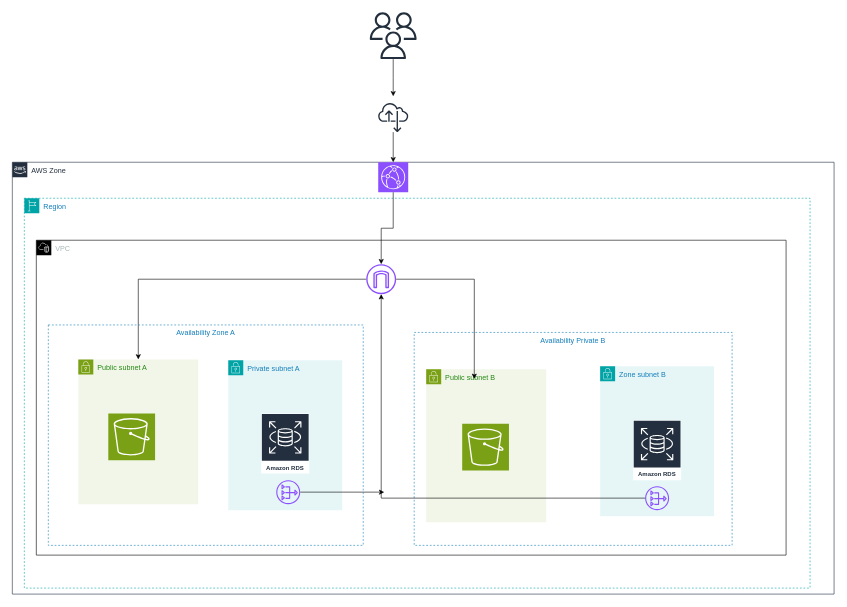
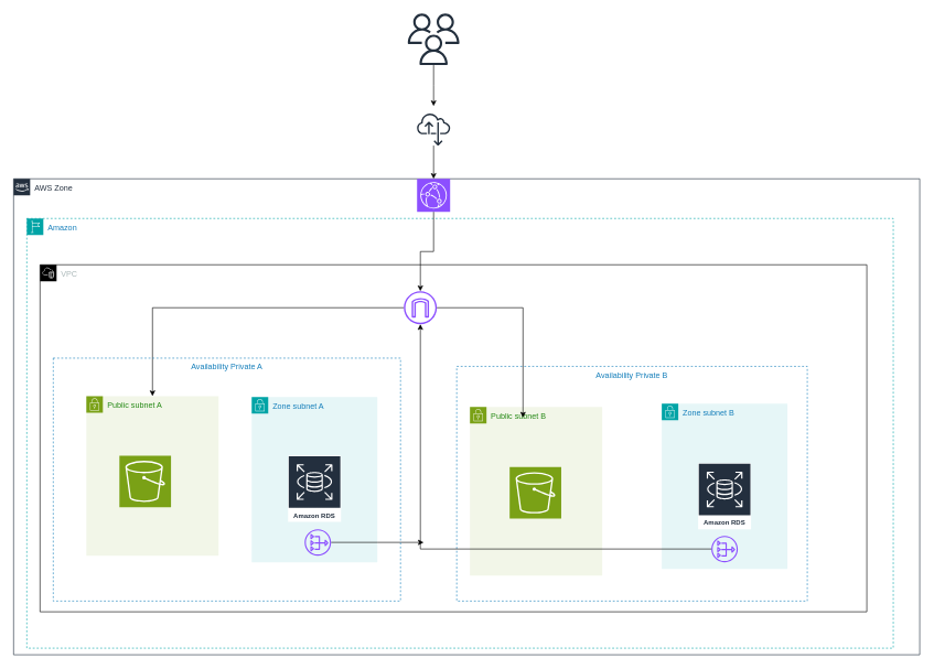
  <mxCell id="0" />
  <mxCell id="1" parent="0" />
  <mxCell id="2" value="AWS Zone" style="points=[[0,0],[0.25,0],[0.5,0],[0.75,0],[1,0],[1,0.25],[1,0.5],[1,0.75],[1,1],[0.75,1],[0.5,1],[0.25,1],[0,1],[0,0.75],[0,0.5],[0,0.25]];outlineConnect=0;gradientColor=none;html=1;whiteSpace=wrap;fontSize=12;fontStyle=0;container=1;pointerEvents=0;collapsible=0;recursiveResize=0;shape=mxgraph.aws4.group;grIcon=mxgraph.aws4.group_aws_cloud_alt;strokeColor=#232F3E;fillColor=none;verticalAlign=top;align=left;spacingLeft=30;fontColor=#232F3E;dashed=0;" parent="1" vertex="1"><mxGeometry x="20" y="270" width="1370" height="720" as="geometry" /></mxCell>
  <mxCell id="3" value="" style="sketch=0;points=[[0,0,0],[0.25,0,0],[0.5,0,0],[0.75,0,0],[1,0,0],[0,1,0],[0.25,1,0],[0.5,1,0],[0.75,1,0],[1,1,0],[0,0.25,0],[0,0.5,0],[0,0.75,0],[1,0.25,0],[1,0.5,0],[1,0.75,0]];outlineConnect=0;fontColor=#232F3E;fillColor=#8C4FFF;strokeColor=#ffffff;dashed=0;verticalLabelPosition=bottom;verticalAlign=top;align=center;html=1;fontSize=12;fontStyle=0;aspect=fixed;shape=mxgraph.aws4.resourceIcon;resIcon=mxgraph.aws4.cloudfront;" parent="2" vertex="1"><mxGeometry x="610" width="50" height="50" as="geometry" /></mxCell>
- <mxCell id="4" value="Region" style="points=[[0,0],[0.25,0],[0.5,0],[0.75,0],[1,0],[1,0.25],[1,0.5],[1,0.75],[1,1],[0.75,1],[0.5,1],[0.25,1],[0,1],[0,0.75],[0,0.5],[0,0.25]];outlineConnect=0;gradientColor=none;html=1;whiteSpace=wrap;fontSize=12;fontStyle=0;container=1;pointerEvents=0;collapsible=0;recursiveResize=0;shape=mxgraph.aws4.group;grIcon=mxgraph.aws4.group_region;strokeColor=#00A4A6;fillColor=none;verticalAlign=top;align=left;spacingLeft=30;fontColor=#147EBA;dashed=1;" parent="1" vertex="1"><mxGeometry x="40" y="330" width="1310" height="650" as="geometry" /></mxCell>
+ <mxCell id="4" value="Amazon" style="points=[[0,0],[0.25,0],[0.5,0],[0.75,0],[1,0],[1,0.25],[1,0.5],[1,0.75],[1,1],[0.75,1],[0.5,1],[0.25,1],[0,1],[0,0.75],[0,0.5],[0,0.25]];outlineConnect=0;gradientColor=none;html=1;whiteSpace=wrap;fontSize=12;fontStyle=0;container=1;pointerEvents=0;collapsible=0;recursiveResize=0;shape=mxgraph.aws4.group;grIcon=mxgraph.aws4.group_region;strokeColor=#00A4A6;fillColor=none;verticalAlign=top;align=left;spacingLeft=30;fontColor=#147EBA;dashed=1;" parent="1" vertex="1"><mxGeometry x="40" y="330" width="1310" height="650" as="geometry" /></mxCell>
  <mxCell id="5" value="VPC" style="points=[[0,0],[0.25,0],[0.5,0],[0.75,0],[1,0],[1,0.25],[1,0.5],[1,0.75],[1,1],[0.75,1],[0.5,1],[0.25,1],[0,1],[0,0.75],[0,0.5],[0,0.25]];outlineConnect=0;gradientColor=none;html=1;whiteSpace=wrap;fontSize=12;fontStyle=0;container=1;pointerEvents=0;collapsible=0;recursiveResize=0;shape=mxgraph.aws4.group;grIcon=mxgraph.aws4.group_vpc2;strokeColor=default;fillColor=none;verticalAlign=top;align=left;spacingLeft=30;fontColor=#AAB7B8;dashed=0;" parent="4" vertex="1"><mxGeometry x="20" y="70" width="1250" height="525" as="geometry" /></mxCell>
  <mxCell id="6" value="Public subnet B" style="points=[[0,0],[0.25,0],[0.5,0],[0.75,0],[1,0],[1,0.25],[1,0.5],[1,0.75],[1,1],[0.75,1],[0.5,1],[0.25,1],[0,1],[0,0.75],[0,0.5],[0,0.25]];outlineConnect=0;gradientColor=none;html=1;whiteSpace=wrap;fontSize=12;fontStyle=0;container=1;pointerEvents=0;collapsible=0;recursiveResize=0;shape=mxgraph.aws4.group;grIcon=mxgraph.aws4.group_security_group;grStroke=0;strokeColor=#7AA116;fillColor=#F2F6E8;verticalAlign=top;align=left;spacingLeft=30;fontColor=#248814;dashed=0;" parent="5" vertex="1"><mxGeometry x="650" y="215" width="200" height="255" as="geometry" /></mxCell>
  <mxCell id="7" value="" style="sketch=0;points=[[0,0,0],[0.25,0,0],[0.5,0,0],[0.75,0,0],[1,0,0],[0,1,0],[0.25,1,0],[0.5,1,0],[0.75,1,0],[1,1,0],[0,0.25,0],[0,0.5,0],[0,0.75,0],[1,0.25,0],[1,0.5,0],[1,0.75,0]];outlineConnect=0;fontColor=#232F3E;fillColor=#7AA116;strokeColor=#ffffff;dashed=0;verticalLabelPosition=bottom;verticalAlign=top;align=center;html=1;fontSize=12;fontStyle=0;aspect=fixed;shape=mxgraph.aws4.resourceIcon;resIcon=mxgraph.aws4.s3;" parent="6" vertex="1"><mxGeometry x="60" y="91" width="78" height="78" as="geometry" /></mxCell>
  <mxCell id="8" value="Zone subnet B" style="points=[[0,0],[0.25,0],[0.5,0],[0.75,0],[1,0],[1,0.25],[1,0.5],[1,0.75],[1,1],[0.75,1],[0.5,1],[0.25,1],[0,1],[0,0.75],[0,0.5],[0,0.25]];outlineConnect=0;gradientColor=none;html=1;whiteSpace=wrap;fontSize=12;fontStyle=0;container=1;pointerEvents=0;collapsible=0;recursiveResize=0;shape=mxgraph.aws4.group;grIcon=mxgraph.aws4.group_security_group;grStroke=0;strokeColor=#00A4A6;fillColor=#E6F6F7;verticalAlign=top;align=left;spacingLeft=30;fontColor=#147EBA;dashed=0;" parent="5" vertex="1"><mxGeometry x="940" y="210" width="190" height="250" as="geometry" /></mxCell>
  <mxCell id="9" value="Availability Private B" style="fillColor=none;strokeColor=#147EBA;dashed=1;verticalAlign=top;fontStyle=0;fontColor=#147EBA;whiteSpace=wrap;html=1;" parent="8" vertex="1"><mxGeometry x="-310" y="-56.25" width="530" height="355" as="geometry" /></mxCell>
  <mxCell id="10" value="Amazon RDS" style="sketch=0;outlineConnect=0;fontColor=#232F3E;gradientColor=none;strokeColor=#ffffff;fillColor=#232F3E;dashed=0;verticalLabelPosition=middle;verticalAlign=bottom;align=center;html=1;whiteSpace=wrap;fontSize=10;fontStyle=1;spacing=3;shape=mxgraph.aws4.productIcon;prIcon=mxgraph.aws4.rds;" parent="5" vertex="1"><mxGeometry x="995" y="300" width="80" height="100" as="geometry" /></mxCell>
  <mxCell id="11" value="Public subnet A" style="points=[[0,0],[0.25,0],[0.5,0],[0.75,0],[1,0],[1,0.25],[1,0.5],[1,0.75],[1,1],[0.75,1],[0.5,1],[0.25,1],[0,1],[0,0.75],[0,0.5],[0,0.25]];outlineConnect=0;gradientColor=none;html=1;whiteSpace=wrap;fontSize=12;fontStyle=0;container=1;pointerEvents=0;collapsible=0;recursiveResize=0;shape=mxgraph.aws4.group;grIcon=mxgraph.aws4.group_security_group;grStroke=0;strokeColor=#7AA116;fillColor=#F2F6E8;verticalAlign=top;align=left;spacingLeft=30;fontColor=#248814;dashed=0;" parent="5" vertex="1"><mxGeometry x="70" y="198.75" width="200" height="241.25" as="geometry" /></mxCell>
  <mxCell id="12" value="" style="sketch=0;points=[[0,0,0],[0.25,0,0],[0.5,0,0],[0.75,0,0],[1,0,0],[0,1,0],[0.25,1,0],[0.5,1,0],[0.75,1,0],[1,1,0],[0,0.25,0],[0,0.5,0],[0,0.75,0],[1,0.25,0],[1,0.5,0],[1,0.75,0]];outlineConnect=0;fontColor=#232F3E;fillColor=#7AA116;strokeColor=#ffffff;dashed=0;verticalLabelPosition=bottom;verticalAlign=top;align=center;html=1;fontSize=12;fontStyle=0;aspect=fixed;shape=mxgraph.aws4.resourceIcon;resIcon=mxgraph.aws4.s3;" parent="11" vertex="1"><mxGeometry x="50" y="90" width="78" height="78" as="geometry" /></mxCell>
- <mxCell id="13" value="Private subnet A" style="points=[[0,0],[0.25,0],[0.5,0],[0.75,0],[1,0],[1,0.25],[1,0.5],[1,0.75],[1,1],[0.75,1],[0.5,1],[0.25,1],[0,1],[0,0.75],[0,0.5],[0,0.25]];outlineConnect=0;gradientColor=none;html=1;whiteSpace=wrap;fontSize=12;fontStyle=0;container=1;pointerEvents=0;collapsible=0;recursiveResize=0;shape=mxgraph.aws4.group;grIcon=mxgraph.aws4.group_security_group;grStroke=0;strokeColor=#00A4A6;fillColor=#E6F6F7;verticalAlign=top;align=left;spacingLeft=30;fontColor=#147EBA;dashed=0;" parent="5" vertex="1"><mxGeometry x="320" y="200" width="190" height="250" as="geometry" /></mxCell>
+ <mxCell id="13" value="Zone subnet A" style="points=[[0,0],[0.25,0],[0.5,0],[0.75,0],[1,0],[1,0.25],[1,0.5],[1,0.75],[1,1],[0.75,1],[0.5,1],[0.25,1],[0,1],[0,0.75],[0,0.5],[0,0.25]];outlineConnect=0;gradientColor=none;html=1;whiteSpace=wrap;fontSize=12;fontStyle=0;container=1;pointerEvents=0;collapsible=0;recursiveResize=0;shape=mxgraph.aws4.group;grIcon=mxgraph.aws4.group_security_group;grStroke=0;strokeColor=#00A4A6;fillColor=#E6F6F7;verticalAlign=top;align=left;spacingLeft=30;fontColor=#147EBA;dashed=0;" parent="5" vertex="1"><mxGeometry x="320" y="200" width="190" height="250" as="geometry" /></mxCell>
  <mxCell id="14" value="Amazon RDS" style="sketch=0;outlineConnect=0;fontColor=#232F3E;gradientColor=none;strokeColor=#ffffff;fillColor=#232F3E;dashed=0;verticalLabelPosition=middle;verticalAlign=bottom;align=center;html=1;whiteSpace=wrap;fontSize=10;fontStyle=1;spacing=3;shape=mxgraph.aws4.productIcon;prIcon=mxgraph.aws4.rds;" parent="13" vertex="1"><mxGeometry x="55" y="88.75" width="80" height="100" as="geometry" /></mxCell>
  <mxCell id="15" style="edgeStyle=orthogonalEdgeStyle;rounded=0;orthogonalLoop=1;jettySize=auto;html=1;" edge="1" parent="13" source="16"><mxGeometry relative="1" as="geometry"><mxPoint x="260" y="220" as="targetPoint" /></mxGeometry></mxCell>
  <mxCell id="16" value="" style="sketch=0;outlineConnect=0;fontColor=#232F3E;gradientColor=none;fillColor=#8C4FFF;strokeColor=none;dashed=0;verticalLabelPosition=bottom;verticalAlign=top;align=center;html=1;fontSize=12;fontStyle=0;aspect=fixed;pointerEvents=1;shape=mxgraph.aws4.nat_gateway;" parent="13" vertex="1"><mxGeometry x="80" y="200" width="40" height="40" as="geometry" /></mxCell>
  <mxCell id="17" style="edgeStyle=orthogonalEdgeStyle;rounded=0;orthogonalLoop=1;jettySize=auto;html=1;" parent="5" source="18" target="11" edge="1"><mxGeometry relative="1" as="geometry" /></mxCell>
  <mxCell id="18" value="" style="sketch=0;outlineConnect=0;fontColor=#232F3E;gradientColor=none;fillColor=#8C4FFF;strokeColor=none;dashed=0;verticalLabelPosition=bottom;verticalAlign=top;align=center;html=1;fontSize=12;fontStyle=0;aspect=fixed;pointerEvents=1;shape=mxgraph.aws4.internet_gateway;" parent="5" vertex="1"><mxGeometry x="550" y="40" width="50" height="50" as="geometry" /></mxCell>
  <mxCell id="19" value="" style="sketch=0;outlineConnect=0;fontColor=#232F3E;gradientColor=none;fillColor=#8C4FFF;strokeColor=none;dashed=0;verticalLabelPosition=bottom;verticalAlign=top;align=center;html=1;fontSize=12;fontStyle=0;aspect=fixed;pointerEvents=1;shape=mxgraph.aws4.nat_gateway;" parent="5" vertex="1"><mxGeometry x="1015" y="410" width="40" height="40" as="geometry" /></mxCell>
- <mxCell id="20" value="Availability Zone A" style="fillColor=none;strokeColor=#147EBA;dashed=1;verticalAlign=top;fontStyle=0;fontColor=#147EBA;whiteSpace=wrap;html=1;" parent="5" vertex="1"><mxGeometry x="20" y="141.25" width="525" height="367.5" as="geometry" /></mxCell>
+ <mxCell id="20" value="Availability Private A" style="fillColor=none;strokeColor=#147EBA;dashed=1;verticalAlign=top;fontStyle=0;fontColor=#147EBA;whiteSpace=wrap;html=1;" parent="5" vertex="1"><mxGeometry x="20" y="141.25" width="525" height="367.5" as="geometry" /></mxCell>
  <mxCell id="21" style="edgeStyle=orthogonalEdgeStyle;rounded=0;orthogonalLoop=1;jettySize=auto;html=1;entryX=0.189;entryY=0.218;entryDx=0;entryDy=0;entryPerimeter=0;" parent="5" source="18" target="9" edge="1"><mxGeometry relative="1" as="geometry"><Array as="points"><mxPoint x="730" y="65" /></Array></mxGeometry></mxCell>
  <mxCell id="22" style="edgeStyle=orthogonalEdgeStyle;rounded=0;orthogonalLoop=1;jettySize=auto;html=1;entryX=0.5;entryY=1;entryDx=0;entryDy=0;entryPerimeter=0;" edge="1" parent="5" source="19" target="18"><mxGeometry relative="1" as="geometry" /></mxCell>
  <mxCell id="23" value="" style="sketch=0;outlineConnect=0;fontColor=#232F3E;gradientColor=none;fillColor=#232F3D;strokeColor=none;dashed=0;verticalLabelPosition=bottom;verticalAlign=top;align=center;html=1;fontSize=12;fontStyle=0;aspect=fixed;pointerEvents=1;shape=mxgraph.aws4.internet_alt22;" parent="1" vertex="1"><mxGeometry x="630" y="170" width="50" height="50" as="geometry" /></mxCell>
  <mxCell id="24" style="edgeStyle=orthogonalEdgeStyle;rounded=0;orthogonalLoop=1;jettySize=auto;html=1;" parent="1" source="3" target="18" edge="1"><mxGeometry relative="1" as="geometry" /></mxCell>
  <mxCell id="25" style="edgeStyle=orthogonalEdgeStyle;rounded=0;orthogonalLoop=1;jettySize=auto;html=1;entryX=0.5;entryY=0;entryDx=0;entryDy=0;entryPerimeter=0;" parent="1" source="23" target="3" edge="1"><mxGeometry relative="1" as="geometry" /></mxCell>
  <mxCell id="26" style="edgeStyle=orthogonalEdgeStyle;rounded=0;orthogonalLoop=1;jettySize=auto;html=1;" edge="1" parent="1" source="27"><mxGeometry relative="1" as="geometry"><mxPoint x="655" y="160" as="targetPoint" /></mxGeometry></mxCell>
  <mxCell id="27" value="" style="sketch=0;outlineConnect=0;fontColor=#232F3E;gradientColor=none;fillColor=#232F3D;strokeColor=none;dashed=0;verticalLabelPosition=bottom;verticalAlign=top;align=center;html=1;fontSize=12;fontStyle=0;aspect=fixed;pointerEvents=1;shape=mxgraph.aws4.users;" vertex="1" parent="1"><mxGeometry x="616" y="20" width="78" height="78" as="geometry" /></mxCell>
